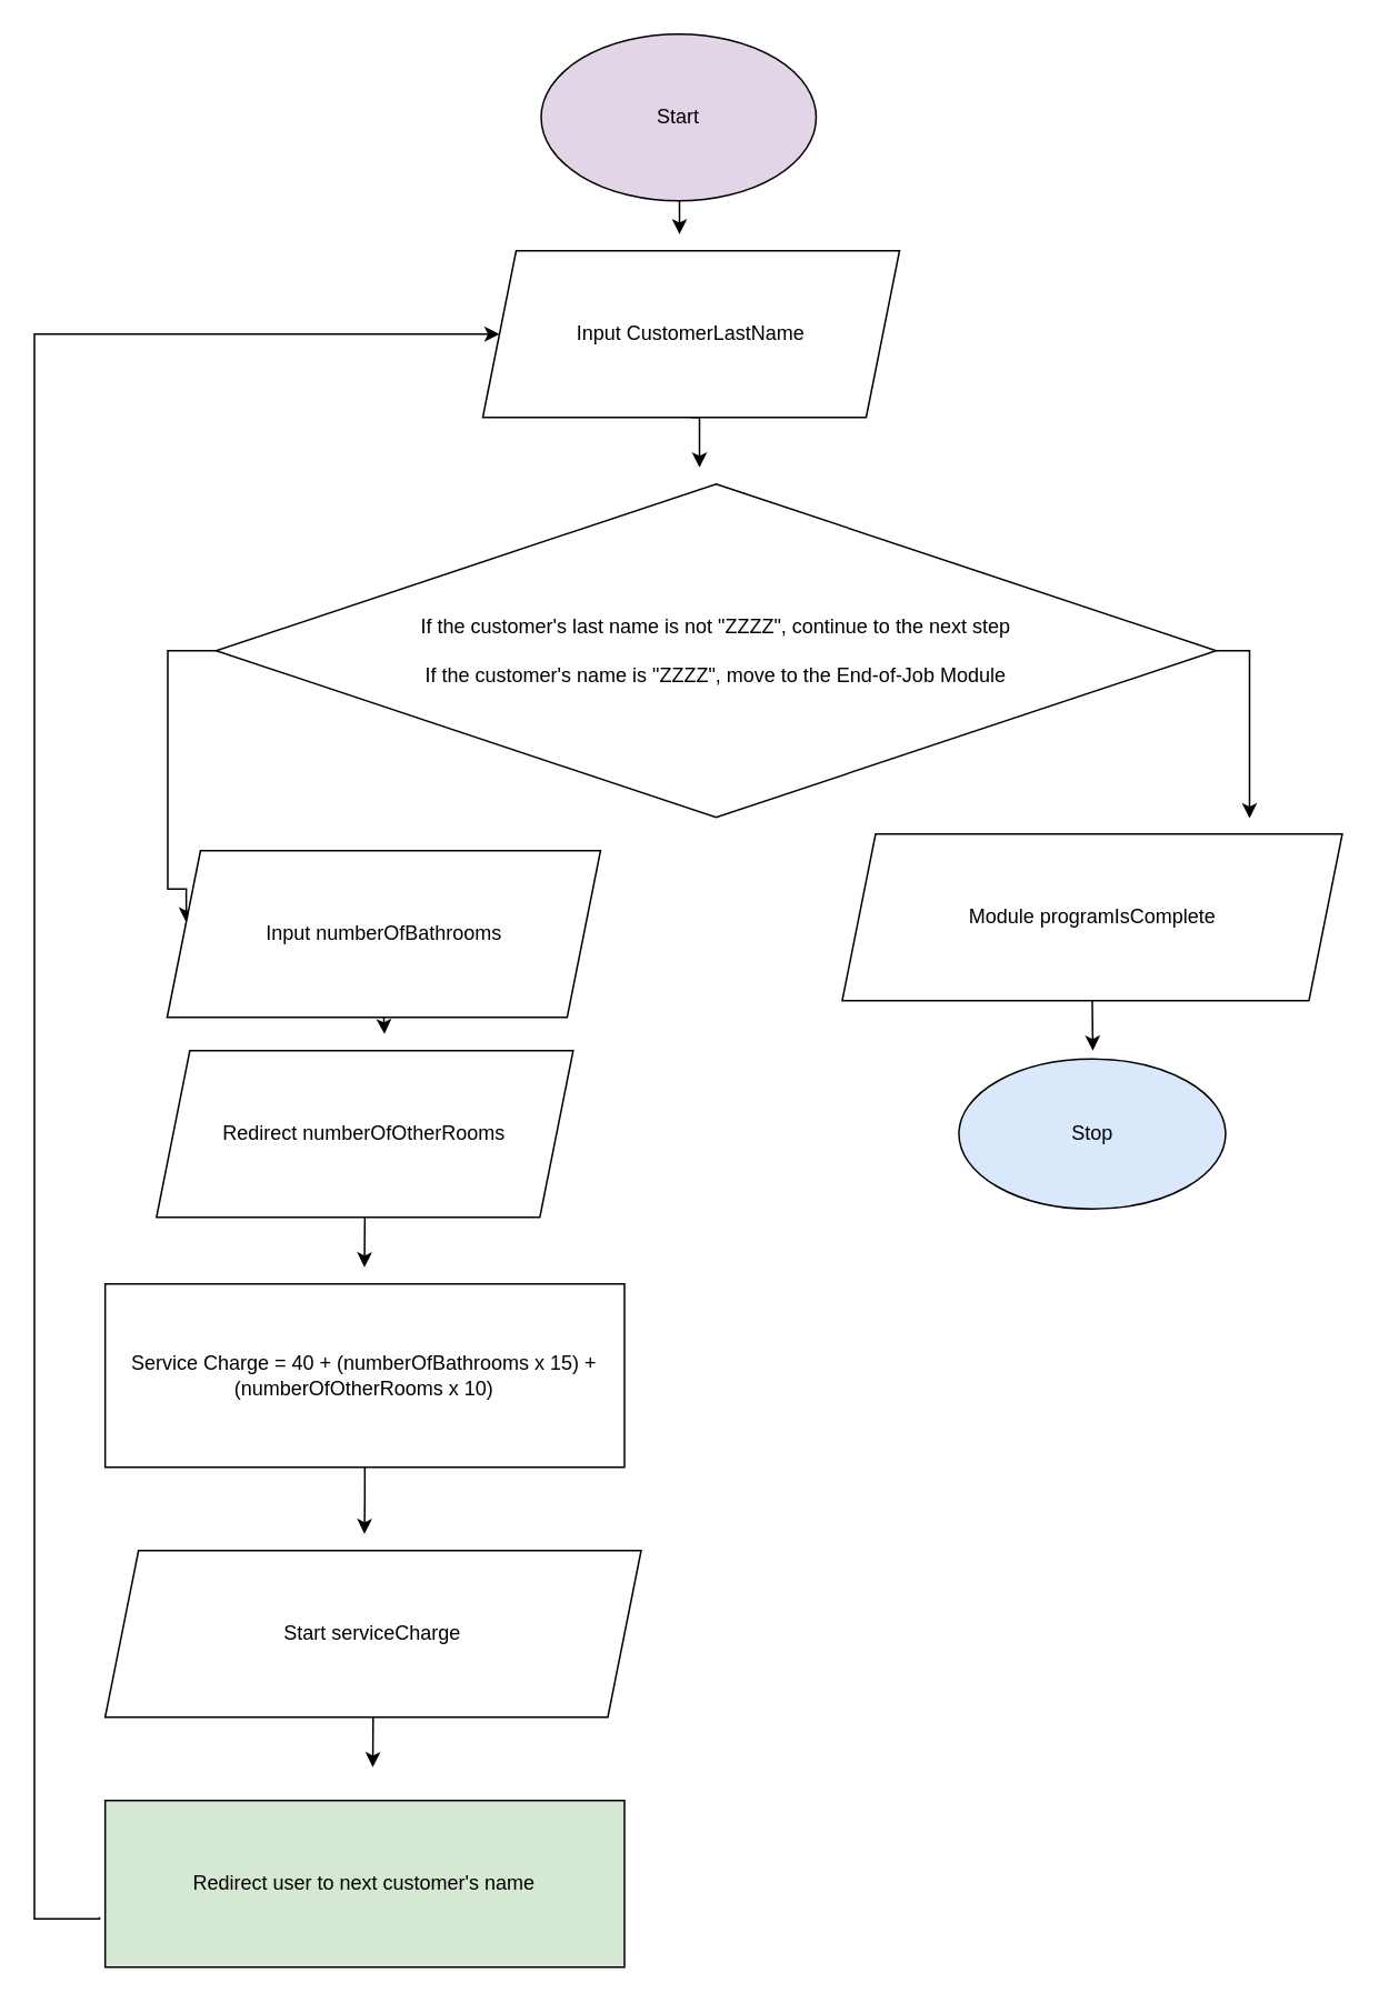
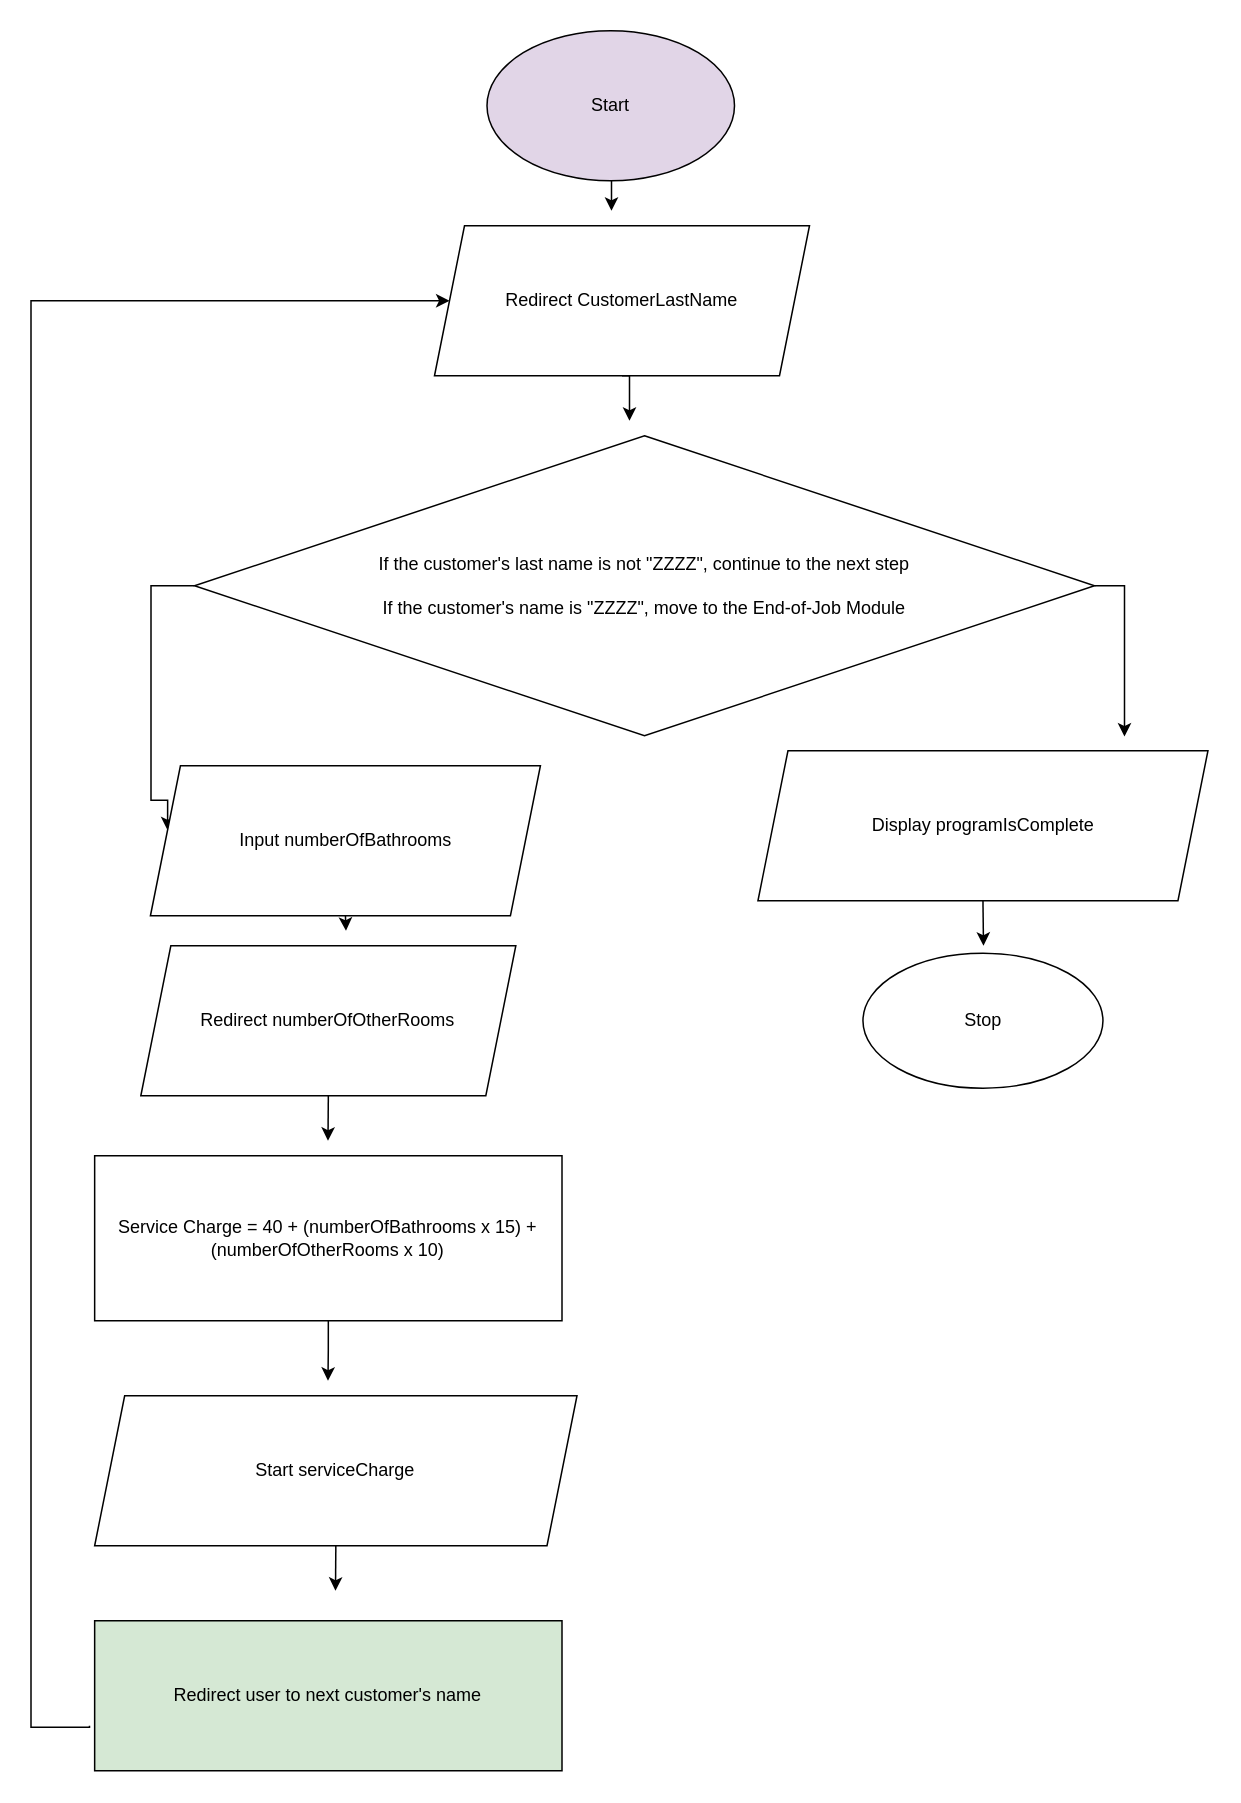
  <mxCell id="0" />
  <mxCell id="1" parent="0" />
  <mxCell id="2" value="Start" style="ellipse;whiteSpace=wrap;html=1;fillColor=#e1d5e7;" parent="1" vertex="1"><mxGeometry x="324" width="165" height="100" as="geometry" y="20" /></mxCell>
  <mxCell id="3" style="edgeStyle=orthogonalEdgeStyle;rounded=0;orthogonalLoop=1;jettySize=auto;html=1;exitX=0.5;exitY=1;exitDx=0;exitDy=0;" edge="1" parent="1" source="4"><mxGeometry relative="1" as="geometry"><mxPoint x="419" y="280" as="targetPoint" /></mxGeometry></mxCell>
- <mxCell id="4" value="Input CustomerLastName" style="shape=parallelogram;perimeter=parallelogramPerimeter;whiteSpace=wrap;html=1;fixedSize=1;" parent="1" vertex="1"><mxGeometry x="289" y="150" width="250" height="100" as="geometry" /></mxCell>
+ <mxCell id="4" value="Redirect CustomerLastName" style="shape=parallelogram;perimeter=parallelogramPerimeter;whiteSpace=wrap;html=1;fixedSize=1;" parent="1" vertex="1"><mxGeometry x="289" y="150" width="250" height="100" as="geometry" /></mxCell>
  <mxCell id="5" style="edgeStyle=orthogonalEdgeStyle;rounded=0;orthogonalLoop=1;jettySize=auto;html=1;exitX=0.5;exitY=1;exitDx=0;exitDy=0;" parent="1" source="6" edge="1"><mxGeometry relative="1" as="geometry"><mxPoint x="218" y="760" as="targetPoint" /></mxGeometry></mxCell>
  <mxCell id="6" value="Redirect numberOfOtherRooms" style="shape=parallelogram;perimeter=parallelogramPerimeter;whiteSpace=wrap;html=1;fixedSize=1;" parent="1" vertex="1"><mxGeometry x="93.22" y="630" width="250" height="100" as="geometry" /></mxCell>
  <mxCell id="7" style="edgeStyle=orthogonalEdgeStyle;rounded=0;orthogonalLoop=1;jettySize=auto;html=1;exitX=1;exitY=0.5;exitDx=0;exitDy=0;" edge="1" parent="1" source="9"><mxGeometry relative="1" as="geometry"><mxPoint x="749" y="490" as="targetPoint" /></mxGeometry></mxCell>
  <mxCell id="8" style="edgeStyle=orthogonalEdgeStyle;rounded=0;orthogonalLoop=1;jettySize=auto;html=1;exitX=0;exitY=0.5;exitDx=0;exitDy=0;entryX=0.044;entryY=0.43;entryDx=0;entryDy=0;entryPerimeter=0;" edge="1" parent="1" source="9" target="20"><mxGeometry relative="1" as="geometry"><mxPoint x="99" y="530" as="targetPoint" /><Array as="points"><mxPoint x="100" y="390" /><mxPoint x="100" y="533" /></Array></mxGeometry></mxCell>
  <mxCell id="9" value="If the customer's last name is not &quot;ZZZZ&quot;, continue to the next step&lt;div&gt;&lt;br&gt;&lt;/div&gt;&lt;div&gt;If the customer's name is &quot;ZZZZ&quot;, move to the End-of-Job Module&lt;/div&gt;" style="rhombus;whiteSpace=wrap;html=1;" parent="1" vertex="1"><mxGeometry x="129" y="290" width="600" height="200" as="geometry" /></mxCell>
  <mxCell id="10" style="edgeStyle=orthogonalEdgeStyle;rounded=0;orthogonalLoop=1;jettySize=auto;html=1;exitX=0.5;exitY=1;exitDx=0;exitDy=0;" parent="1" source="11" edge="1"><mxGeometry relative="1" as="geometry"><mxPoint x="218" y="920" as="targetPoint" /></mxGeometry></mxCell>
  <mxCell id="11" value="Service Charge = 40 + (numberOfBathrooms x 15) + (numberOfOtherRooms x 10)" style="rounded=0;whiteSpace=wrap;html=1;" parent="1" vertex="1"><mxGeometry x="62.44" y="770" width="311.56" height="110" as="geometry" /></mxCell>
  <mxCell id="12" style="edgeStyle=orthogonalEdgeStyle;rounded=0;orthogonalLoop=1;jettySize=auto;html=1;exitX=0.5;exitY=1;exitDx=0;exitDy=0;" parent="1" source="13" edge="1"><mxGeometry relative="1" as="geometry"><mxPoint x="223" y="1060" as="targetPoint" /></mxGeometry></mxCell>
  <mxCell id="13" value="Start serviceCharge" style="shape=parallelogram;perimeter=parallelogramPerimeter;whiteSpace=wrap;html=1;fixedSize=1;" parent="1" vertex="1"><mxGeometry x="62.44" y="930" width="321.56" height="100" as="geometry" /></mxCell>
  <mxCell id="14" style="edgeStyle=orthogonalEdgeStyle;rounded=0;orthogonalLoop=1;jettySize=auto;html=1;exitX=0.5;exitY=1;exitDx=0;exitDy=0;" parent="1" source="15" edge="1"><mxGeometry relative="1" as="geometry"><mxPoint x="655" y="630" as="targetPoint" /></mxGeometry></mxCell>
- <mxCell id="15" value="Module programIsComplete" style="shape=parallelogram;perimeter=parallelogramPerimeter;whiteSpace=wrap;html=1;fixedSize=1;" parent="1" vertex="1"><mxGeometry x="504.64" y="500" width="300" height="100" as="geometry" /></mxCell>
+ <mxCell id="15" value="Display programIsComplete" style="shape=parallelogram;perimeter=parallelogramPerimeter;whiteSpace=wrap;html=1;fixedSize=1;" parent="1" vertex="1"><mxGeometry x="504.64" y="500" width="300" height="100" as="geometry" /></mxCell>
  <mxCell id="16" style="edgeStyle=orthogonalEdgeStyle;rounded=0;orthogonalLoop=1;jettySize=auto;html=1;" parent="1" edge="1" target="4"><mxGeometry relative="1" as="geometry"><mxPoint x="119" y="190" as="targetPoint" /><mxPoint x="59" y="1150" as="sourcePoint" /><Array as="points"><mxPoint x="59" y="1151" /><mxPoint x="20" y="1151" /><mxPoint x="20" y="200" /></Array></mxGeometry></mxCell>
  <mxCell id="17" value="Redirect user to next customer's name" style="rounded=0;whiteSpace=wrap;html=1;fillColor=#d5e8d4;" parent="1" vertex="1"><mxGeometry x="62.44" y="1080" width="311.56" height="100" as="geometry" /></mxCell>
  <mxCell id="18" style="edgeStyle=orthogonalEdgeStyle;rounded=0;orthogonalLoop=1;jettySize=auto;html=1;exitX=0.5;exitY=1;exitDx=0;exitDy=0;" parent="1" edge="1"><mxGeometry relative="1" as="geometry"><mxPoint x="407" y="140" as="targetPoint" /><mxPoint x="407" y="120" as="sourcePoint" /></mxGeometry></mxCell>
  <mxCell id="19" style="edgeStyle=orthogonalEdgeStyle;rounded=0;orthogonalLoop=1;jettySize=auto;html=1;exitX=0.5;exitY=1;exitDx=0;exitDy=0;" parent="1" source="20" edge="1"><mxGeometry relative="1" as="geometry"><mxPoint x="230" y="620" as="targetPoint" /></mxGeometry></mxCell>
  <mxCell id="20" value="Input numberOfBathrooms" style="shape=parallelogram;perimeter=parallelogramPerimeter;whiteSpace=wrap;html=1;fixedSize=1;" parent="1" vertex="1"><mxGeometry x="99.62" y="510" width="260" height="100" as="geometry" /></mxCell>
- <mxCell id="21" value="Stop" style="ellipse;whiteSpace=wrap;html=1;fillColor=#dae8fc;" parent="1" vertex="1"><mxGeometry x="574.64" y="635" width="160" height="90" as="geometry" /></mxCell>
+ <mxCell id="21" value="Stop" style="ellipse;whiteSpace=wrap;html=1;" parent="1" vertex="1"><mxGeometry x="574.64" y="635" width="160" height="90" as="geometry" /></mxCell>
